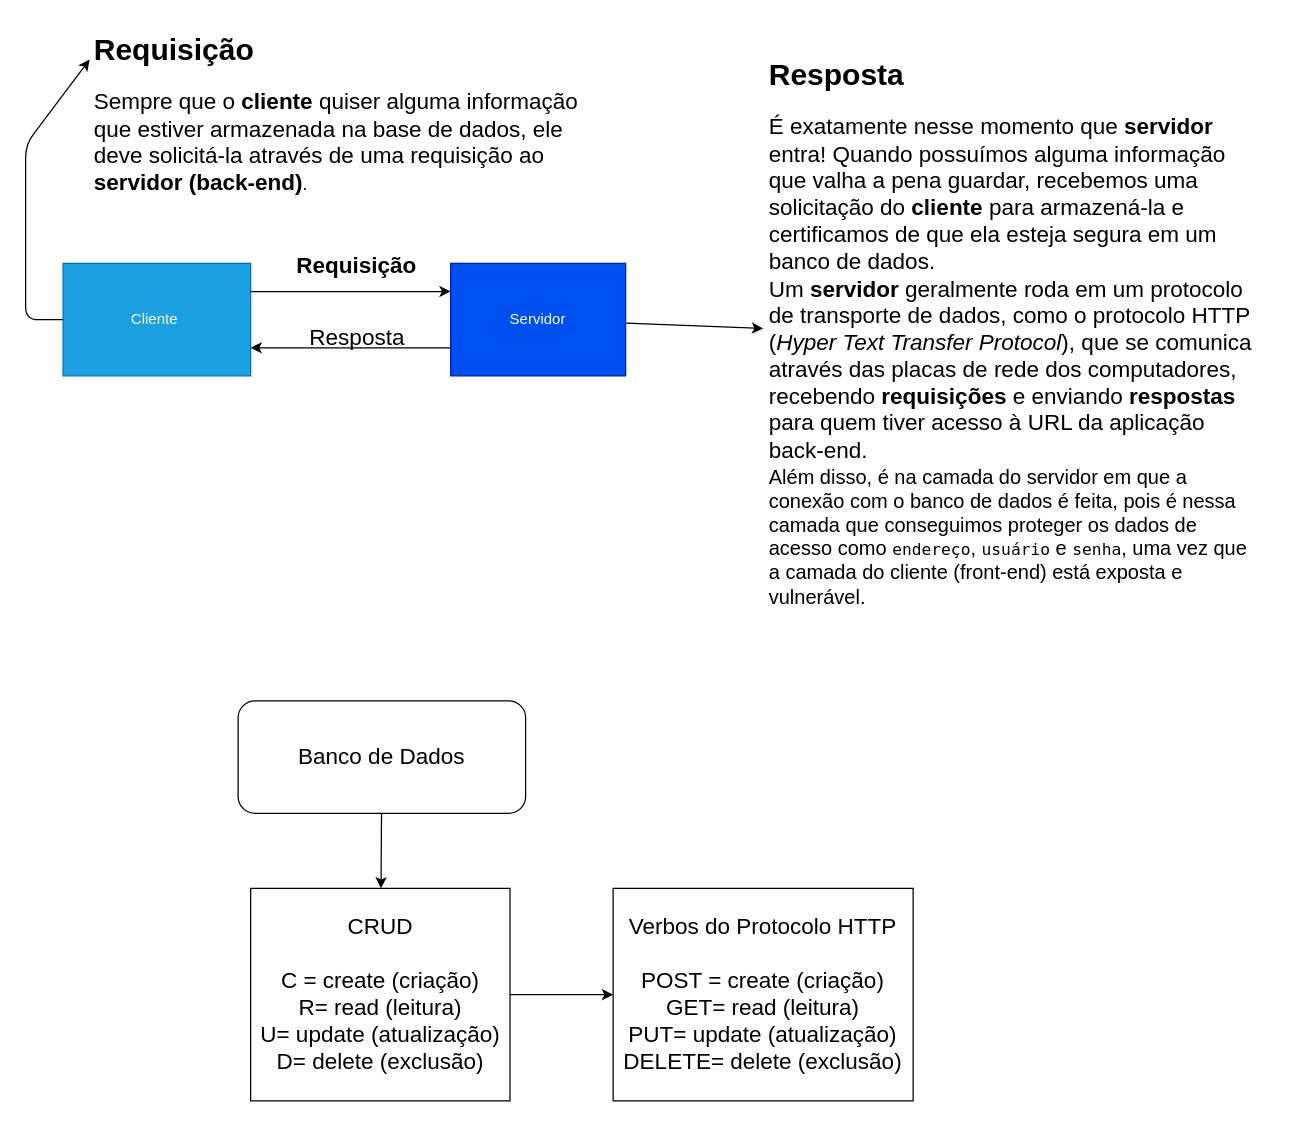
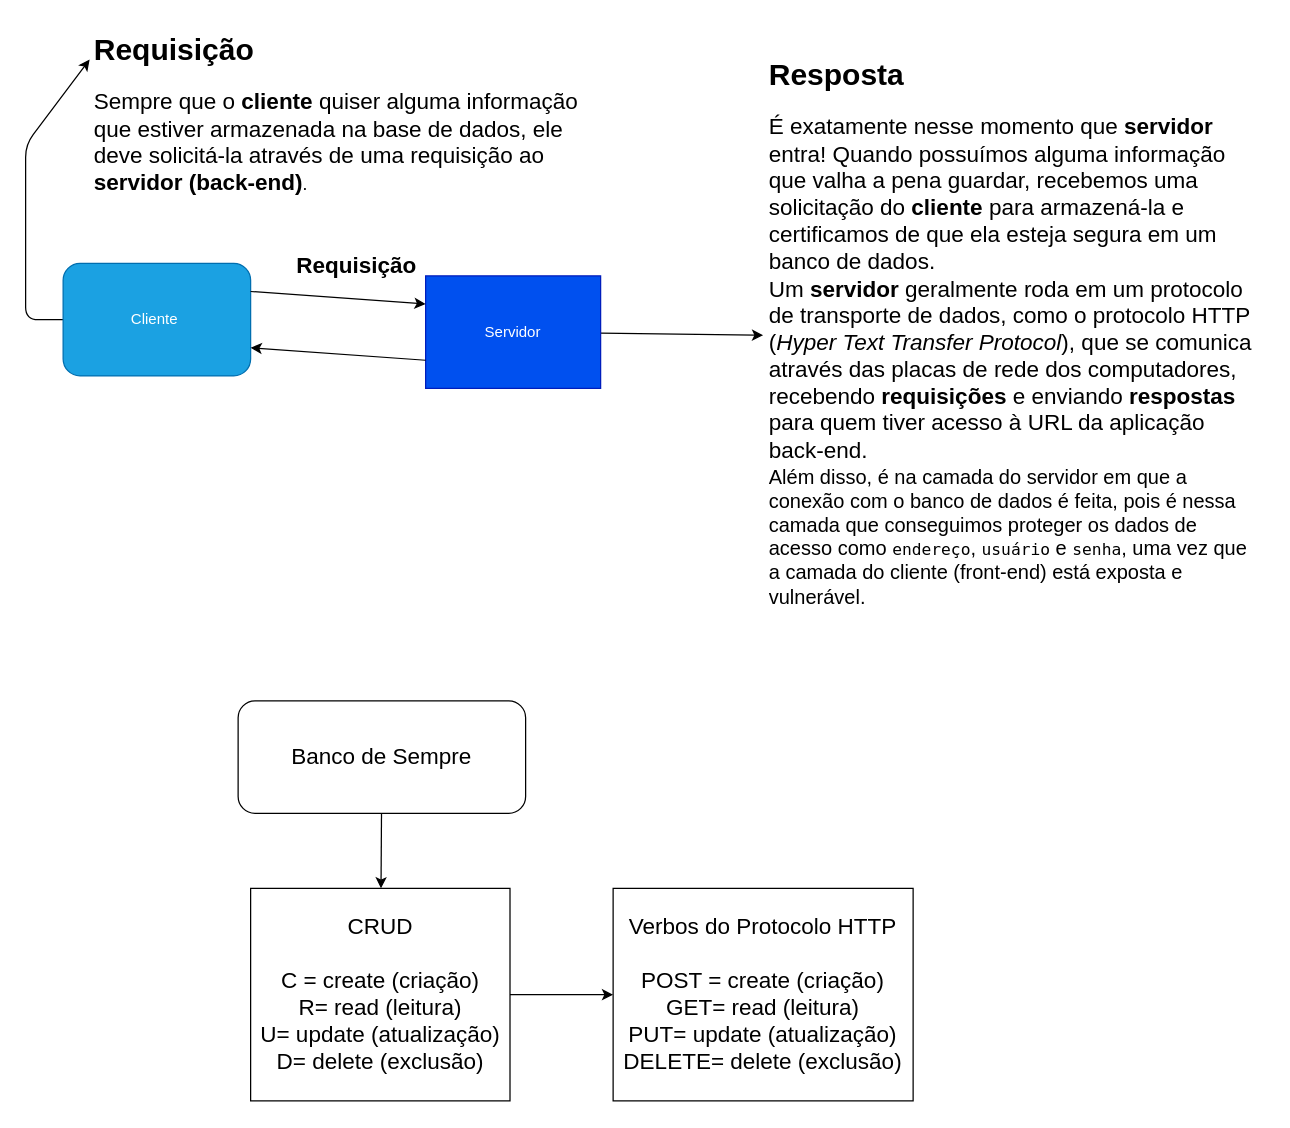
  <mxCell id="0" />
  <mxCell id="1" parent="0" />
  <mxCell id="2" style="edgeStyle=none;html=1;fontSize=18;exitX=0;exitY=0.5;exitDx=0;exitDy=0;entryX=0.003;entryY=0.18;entryDx=0;entryDy=0;entryPerimeter=0;" edge="1" parent="1" source="3" target="6"><mxGeometry relative="1" as="geometry"><mxPoint x="30" y="-60" as="targetPoint" /><Array as="points"><mxPoint x="20" y="255" /><mxPoint x="20" y="115" /></Array></mxGeometry></mxCell>
- <mxCell id="3" value="Cliente&amp;nbsp;" style="rounded=0;whiteSpace=wrap;html=1;fillColor=#1ba1e2;fontColor=#ffffff;strokeColor=#006EAF;" vertex="1" parent="1"><mxGeometry x="50" y="210" width="150" height="90" as="geometry" /></mxCell>
+ <mxCell id="3" value="Cliente&amp;nbsp;" style="whiteSpace=wrap;html=1;fillColor=#1ba1e2;fontColor=#ffffff;strokeColor=#006EAF;rounded=1;" vertex="1" parent="1"><mxGeometry x="50" y="210" width="150" height="90" as="geometry" /></mxCell>
  <mxCell id="4" style="edgeStyle=none;html=1;fontSize=18;" edge="1" parent="1" source="5" target="7"><mxGeometry relative="1" as="geometry" /></mxCell>
- <mxCell id="5" value="Servidor" style="rounded=0;whiteSpace=wrap;html=1;fillColor=#0050ef;fontColor=#ffffff;strokeColor=#001DBC;" vertex="1" parent="1"><mxGeometry x="360" y="210" width="140" height="90" as="geometry" /></mxCell>
+ <mxCell id="5" value="Servidor" style="rounded=0;whiteSpace=wrap;html=1;fillColor=#0050ef;fontColor=#ffffff;strokeColor=#001DBC;" vertex="1" parent="1"><mxGeometry x="340" y="220" width="140" height="90" as="geometry" /></mxCell>
  <mxCell id="6" value="&lt;h1&gt;Requisição&lt;/h1&gt;&lt;div&gt;&lt;font&gt;&lt;font style=&quot;font-size: 18px&quot;&gt;Sempre que o &lt;strong class=&quot;r-b88u0q&quot;&gt;cliente&lt;/strong&gt; quiser alguma informação que estiver armazenada na base de dados, ele deve solicitá-la através de uma requisição ao &lt;strong class=&quot;r-b88u0q&quot;&gt;servidor (back-end)&lt;/strong&gt;&lt;/font&gt;&lt;span style=&quot;font-size: 14px&quot;&gt;.&lt;/span&gt;&lt;/font&gt;&lt;br&gt;&lt;/div&gt;" style="text;html=1;strokeColor=none;fillColor=none;spacing=5;spacingTop=-20;whiteSpace=wrap;overflow=hidden;rounded=0;" vertex="1" parent="1"><mxGeometry x="70" y="20" width="400" height="150" as="geometry" /></mxCell>
  <mxCell id="7" value="&lt;h1&gt;Resposta&lt;/h1&gt;&lt;div&gt;&lt;font style=&quot;font-size: 18px&quot;&gt;&lt;span&gt;É exatamente nesse momento que &lt;/span&gt;&lt;strong class=&quot;r-b88u0q&quot;&gt;servidor&lt;/strong&gt;&lt;span&gt; entra! Quando possuímos alguma informação que valha a pena guardar, recebemos uma solicitação do &lt;/span&gt;&lt;strong class=&quot;r-b88u0q&quot;&gt;cliente&lt;/strong&gt;&lt;span&gt; para armazená-la e certificamos de que ela esteja segura em um banco de dados.&lt;/span&gt;&lt;br&gt;&lt;/font&gt;&lt;/div&gt;&lt;div&gt;&lt;font style=&quot;font-size: 18px&quot;&gt;&lt;span&gt;Um &lt;/span&gt;&lt;strong class=&quot;r-b88u0q&quot;&gt;servidor&lt;/strong&gt;&lt;span&gt; geralmente roda em um protocolo de transporte de dados, como o protocolo HTTP (&lt;/span&gt;&lt;em class=&quot;r-36ujnk&quot;&gt;Hyper Text Transfer Protocol&lt;/em&gt;&lt;span&gt;), que se comunica através das placas de rede dos computadores, recebendo &lt;/span&gt;&lt;strong class=&quot;r-b88u0q&quot;&gt;requisições&lt;/strong&gt;&lt;span&gt; e enviando &lt;/span&gt;&lt;strong class=&quot;r-b88u0q&quot;&gt;respostas&lt;/strong&gt;&lt;span&gt; para quem tiver acesso à URL da aplicação back-end.&lt;/span&gt;&lt;/font&gt;&lt;span&gt;&lt;br&gt;&lt;/span&gt;&lt;/div&gt;&lt;div&gt;&lt;font size=&quot;3&quot;&gt;&lt;span&gt;Além disso, é na camada do servidor em que a conexão com o banco de dados é feita, pois é nessa camada que conseguimos proteger os dados de acesso como &lt;/span&gt;&lt;code class=&quot;r-1vckr1u r-z2wwpe r-uibjmv r-m2pi6t r-1hvjb8t&quot;&gt;endereço&lt;/code&gt;&lt;span&gt;, &lt;/span&gt;&lt;code class=&quot;r-1vckr1u r-z2wwpe r-uibjmv r-m2pi6t r-1hvjb8t&quot;&gt;usuário&lt;/code&gt;&lt;span&gt; e &lt;/span&gt;&lt;code class=&quot;r-1vckr1u r-z2wwpe r-uibjmv r-m2pi6t r-1hvjb8t&quot;&gt;senha&lt;/code&gt;&lt;span&gt;, uma vez que a camada do cliente (front-end) está exposta e vulnerável.&lt;/span&gt;&lt;span&gt;&lt;br&gt;&lt;/span&gt;&lt;/font&gt;&lt;/div&gt;" style="text;html=1;strokeColor=none;fillColor=none;spacing=5;spacingTop=-20;whiteSpace=wrap;overflow=hidden;rounded=0;" vertex="1" parent="1"><mxGeometry x="610" y="40" width="400" height="460" as="geometry" /></mxCell>
  <mxCell id="8" value="" style="group" vertex="1" connectable="0" parent="1"><mxGeometry x="240" y="180" width="90" height="135" as="geometry" /></mxCell>
  <mxCell id="9" style="edgeStyle=none;html=1;exitX=1;exitY=0.25;exitDx=0;exitDy=0;entryX=0;entryY=0.25;entryDx=0;entryDy=0;" edge="1" parent="8" source="3" target="5"><mxGeometry relative="1" as="geometry"><mxPoint x="115" y="-25" as="targetPoint" /><Array as="points" /></mxGeometry></mxCell>
  <mxCell id="10" style="edgeStyle=none;html=1;exitX=0;exitY=0.75;exitDx=0;exitDy=0;entryX=1;entryY=0.75;entryDx=0;entryDy=0;" edge="1" parent="8" source="5" target="3"><mxGeometry relative="1" as="geometry" /></mxCell>
  <mxCell id="11" value="&lt;h1 style=&quot;text-align: left&quot;&gt;&lt;font style=&quot;font-size: 18px&quot;&gt;Requisição&lt;/font&gt;&lt;/h1&gt;" style="text;html=1;strokeColor=none;fillColor=none;align=center;verticalAlign=middle;whiteSpace=wrap;rounded=0;fontSize=18;" vertex="1" parent="8"><mxGeometry x="15" y="10" width="60" height="30" as="geometry" /></mxCell>
  <mxCell id="12" value="&lt;span style=&quot;color: rgba(0 , 0 , 0 , 0) ; font-family: monospace ; font-size: 0px&quot;&gt;%3CmxGraphModel%3E%3Croot%3E%3CmxCell%20id%3D%220%22%2F%3E%3CmxCell%20id%3D%221%22%20parent%3D%220%22%2F%3E%3CmxCell%20id%3D%222%22%20value%3D%22%26lt%3Bh1%20style%3D%26quot%3Btext-align%3A%20left%26quot%3B%26gt%3B%26lt%3Bfont%20style%3D%26quot%3Bfont-size%3A%2018px%26quot%3B%26gt%3BRequisi%C3%A7%C3%A3o%26lt%3B%2Ffont%26gt%3B%26lt%3B%2Fh1%26gt%3B%22%20style%3D%22text%3Bhtml%3D1%3BstrokeColor%3Dnone%3BfillColor%3Dnone%3Balign%3Dcenter%3BverticalAlign%3Dmiddle%3BwhiteSpace%3Dwrap%3Brounded%3D0%3BfontSize%3D18%3B%22%20vertex%3D%221%22%20parent%3D%221%22%3E%3CmxGeometry%20x%3D%22250%22%20y%3D%22110%22%20width%3D%2260%22%20height%3D%2230%22%20as%3D%22geometry%22%2F%3E%3C%2FmxCell%3E%3C%2Froot%3E%3C%2FmxGraphModel%3E&lt;/span&gt;" style="text;html=1;align=center;verticalAlign=middle;resizable=0;points=[];autosize=1;strokeColor=none;fillColor=none;fontSize=18;" vertex="1" parent="8"><mxGeometry x="45" y="105" width="20" height="30" as="geometry" /></mxCell>
- <mxCell id="13" value="Resposta" style="text;html=1;align=center;verticalAlign=middle;resizable=0;points=[];autosize=1;strokeColor=none;fillColor=none;fontSize=18;" vertex="1" parent="8"><mxGeometry y="75" width="90" height="30" as="geometry" /></mxCell>
  <mxCell id="14" style="edgeStyle=none;html=1;fontSize=18;" edge="1" parent="1" source="15" target="17"><mxGeometry relative="1" as="geometry"><mxPoint x="305" y="730" as="targetPoint" /></mxGeometry></mxCell>
- <mxCell id="15" value="Banco de Dados" style="rounded=1;whiteSpace=wrap;html=1;fontSize=18;" vertex="1" parent="1"><mxGeometry x="190" y="560" width="230" height="90" as="geometry" /></mxCell>
+ <mxCell id="15" value="Banco de Sempre" style="rounded=1;whiteSpace=wrap;html=1;fontSize=18;" vertex="1" parent="1"><mxGeometry x="190" y="560" width="230" height="90" as="geometry" /></mxCell>
  <mxCell id="16" style="edgeStyle=none;html=1;fontSize=18;" edge="1" parent="1" source="17" target="18"><mxGeometry relative="1" as="geometry"><mxPoint x="520" y="795" as="targetPoint" /></mxGeometry></mxCell>
  <mxCell id="17" value="CRUD&lt;br&gt;&lt;br&gt;C = create (criação)&lt;br&gt;R= read (leitura)&lt;br&gt;U= update (atualização)&lt;br&gt;D= delete (exclusão)" style="rounded=0;whiteSpace=wrap;html=1;fontSize=18;" vertex="1" parent="1"><mxGeometry x="200" y="710" width="207.5" height="170" as="geometry" /></mxCell>
  <mxCell id="18" value="&lt;span&gt;Verbos do Protocolo HTTP&lt;/span&gt;&lt;br&gt;&lt;br&gt;&lt;span&gt;POST = create (criação)&lt;/span&gt;&lt;br&gt;&lt;span&gt;GET= read (leitura)&lt;/span&gt;&lt;br&gt;&lt;span&gt;PUT= update (atualização)&lt;/span&gt;&lt;br&gt;&lt;span&gt;DELETE= delete (exclusão)&lt;/span&gt;" style="rounded=0;whiteSpace=wrap;html=1;fontSize=18;" vertex="1" parent="1"><mxGeometry x="490" y="710" width="240" height="170" as="geometry" /></mxCell>
